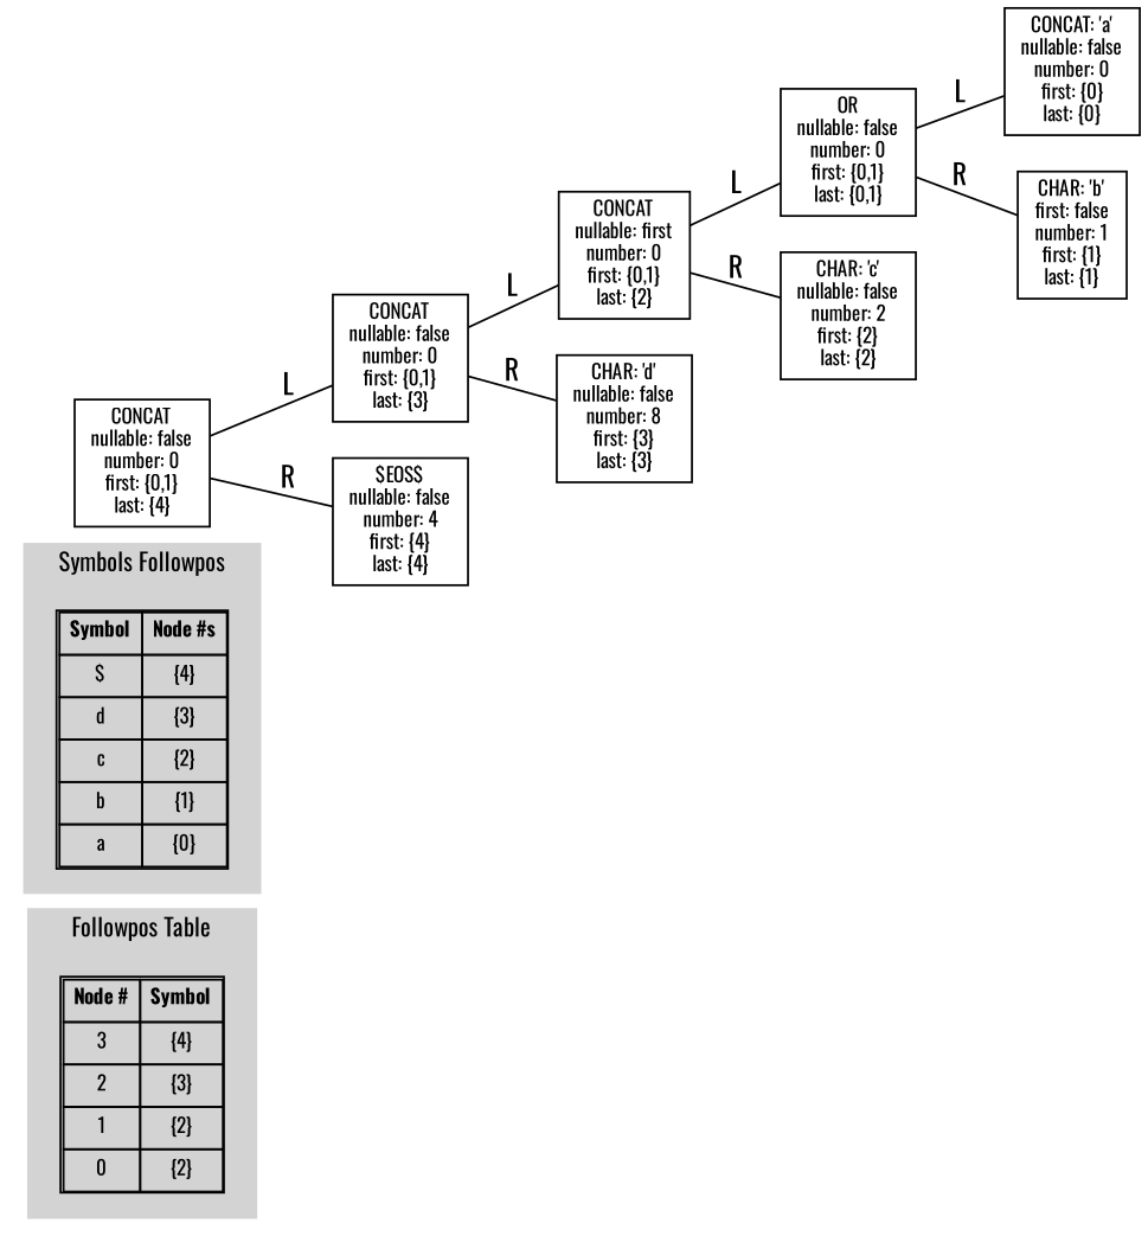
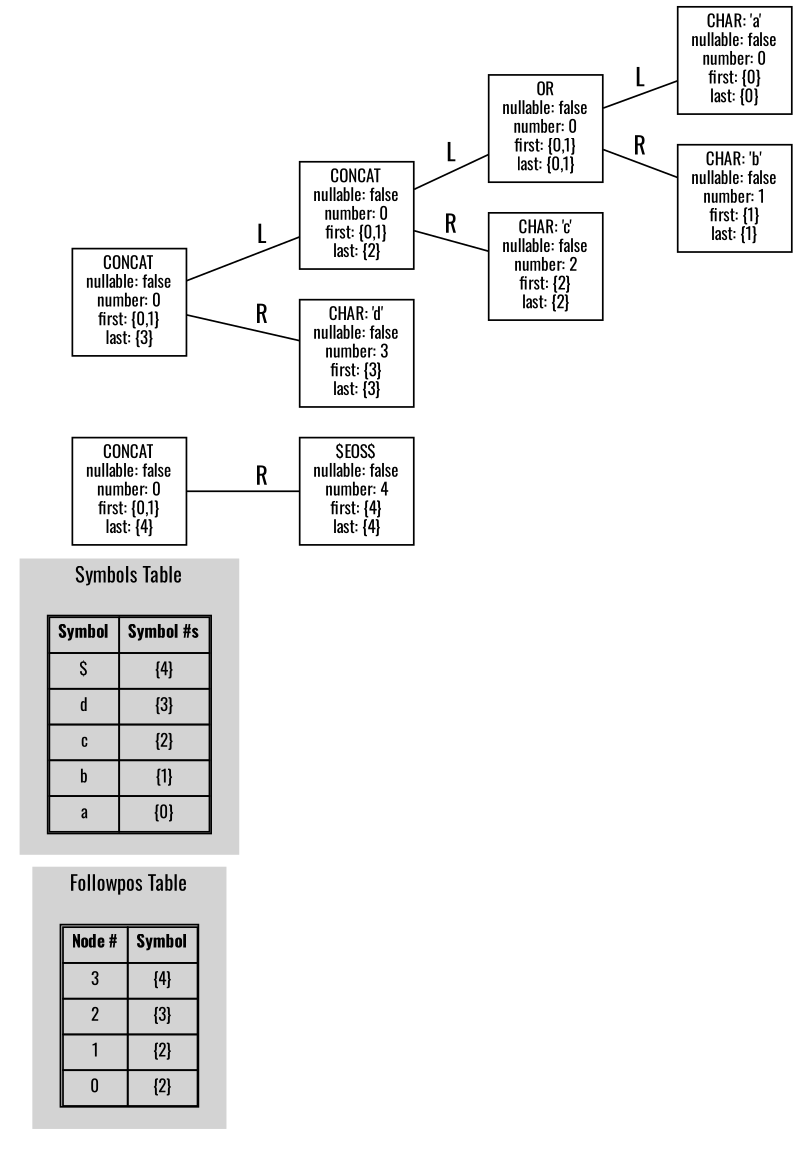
  digraph {
    fontname=Oswald
    rankdir=LR
    node [fontname=Oswald fontsize=10 shape=box]
    edge [arrowhead=none fontname=Oswald]
    n1 [label=<       <table border="1" cellborder="1" cellspacing="0" cellpadding="4">         <tr><td><b>Node #</b></td><td><b>Symbol</b></td></tr>         <tr><td>3</td><td>{4}</td></tr>         <tr><td>2</td><td>{3}</td></tr>         <tr><td>1</td><td>{2}</td></tr>         <tr><td>0</td><td>{2}</td></tr>       </table>     > shape=plaintext]
-   n2 [label=<       <table border="1" cellborder="1" cellspacing="0" cellpadding="4">         <tr><td><b>Symbol</b></td><td><b>Node #s</b></td></tr>         <tr><td>$</td><td>{4}</td></tr>         <tr><td>d</td><td>{3}</td></tr>         <tr><td>c</td><td>{2}</td></tr>         <tr><td>b</td><td>{1}</td></tr>         <tr><td>a</td><td>{0}</td></tr>       </table>     > shape=plaintext]
+   n2 [label=<       <table border="1" cellborder="1" cellspacing="0" cellpadding="4">         <tr><td><b>Symbol</b></td><td><b>Symbol #s</b></td></tr>         <tr><td>$</td><td>{4}</td></tr>         <tr><td>d</td><td>{3}</td></tr>         <tr><td>c</td><td>{2}</td></tr>         <tr><td>b</td><td>{1}</td></tr>         <tr><td>a</td><td>{0}</td></tr>       </table>     > shape=plaintext]
    n3 [label="CONCAT\nnullable: false\nnumber: 0\nfirst: {0,1}\nlast: {4}"]
    n4 [label="CONCAT\nnullable: false\nnumber: 0\nfirst: {0,1}\nlast: {3}"]
    n5 [label="$EOS$\nnullable: false\nnumber: 4\nfirst: {4}\nlast: {4}"]
-   n6 [label="CONCAT\nnullable: first\nnumber: 0\nfirst: {0,1}\nlast: {2}"]
-   n7 [label="CHAR: 'd'\nnullable: false\nnumber: 8\nfirst: {3}\nlast: {3}"]
+   n6 [label="CONCAT\nnullable: false\nnumber: 0\nfirst: {0,1}\nlast: {2}"]
+   n7 [label="CHAR: 'd'\nnullable: false\nnumber: 3\nfirst: {3}\nlast: {3}"]
    n8 [label="OR\nnullable: false\nnumber: 0\nfirst: {0,1}\nlast: {0,1}"]
    n9 [label="CHAR: 'c'\nnullable: false\nnumber: 2\nfirst: {2}\nlast: {2}"]
-   n10 [label="CONCAT: 'a'\nnullable: false\nnumber: 0\nfirst: {0}\nlast: {0}"]
-   n11 [label="CHAR: 'b'\nfirst: false\nnumber: 1\nfirst: {1}\nlast: {1}"]
+   n10 [label="CHAR: 'a'\nnullable: false\nnumber: 0\nfirst: {0}\nlast: {0}"]
+   n11 [label="CHAR: 'b'\nnullable: false\nnumber: 1\nfirst: {1}\nlast: {1}"]
    subgraph cluster_1 {
      color=lightgrey
      fontsize=12
      label="Followpos Table"
      style=filled
      n1
    }
    subgraph cluster_2 {
      color=lightgrey
      fontsize=12
-     label="Symbols Followpos"
+     label="Symbols Table"
      style=filled
      n2
    }
-   n3 -> n4 [label=L]
    n3 -> n5 [label=R]
    n4 -> n6 [label=L]
    n4 -> n7 [label=R]
    n6 -> n8 [label=L]
    n6 -> n9 [label=R]
    n8 -> n10 [label=L]
    n8 -> n11 [label=R]
  }
